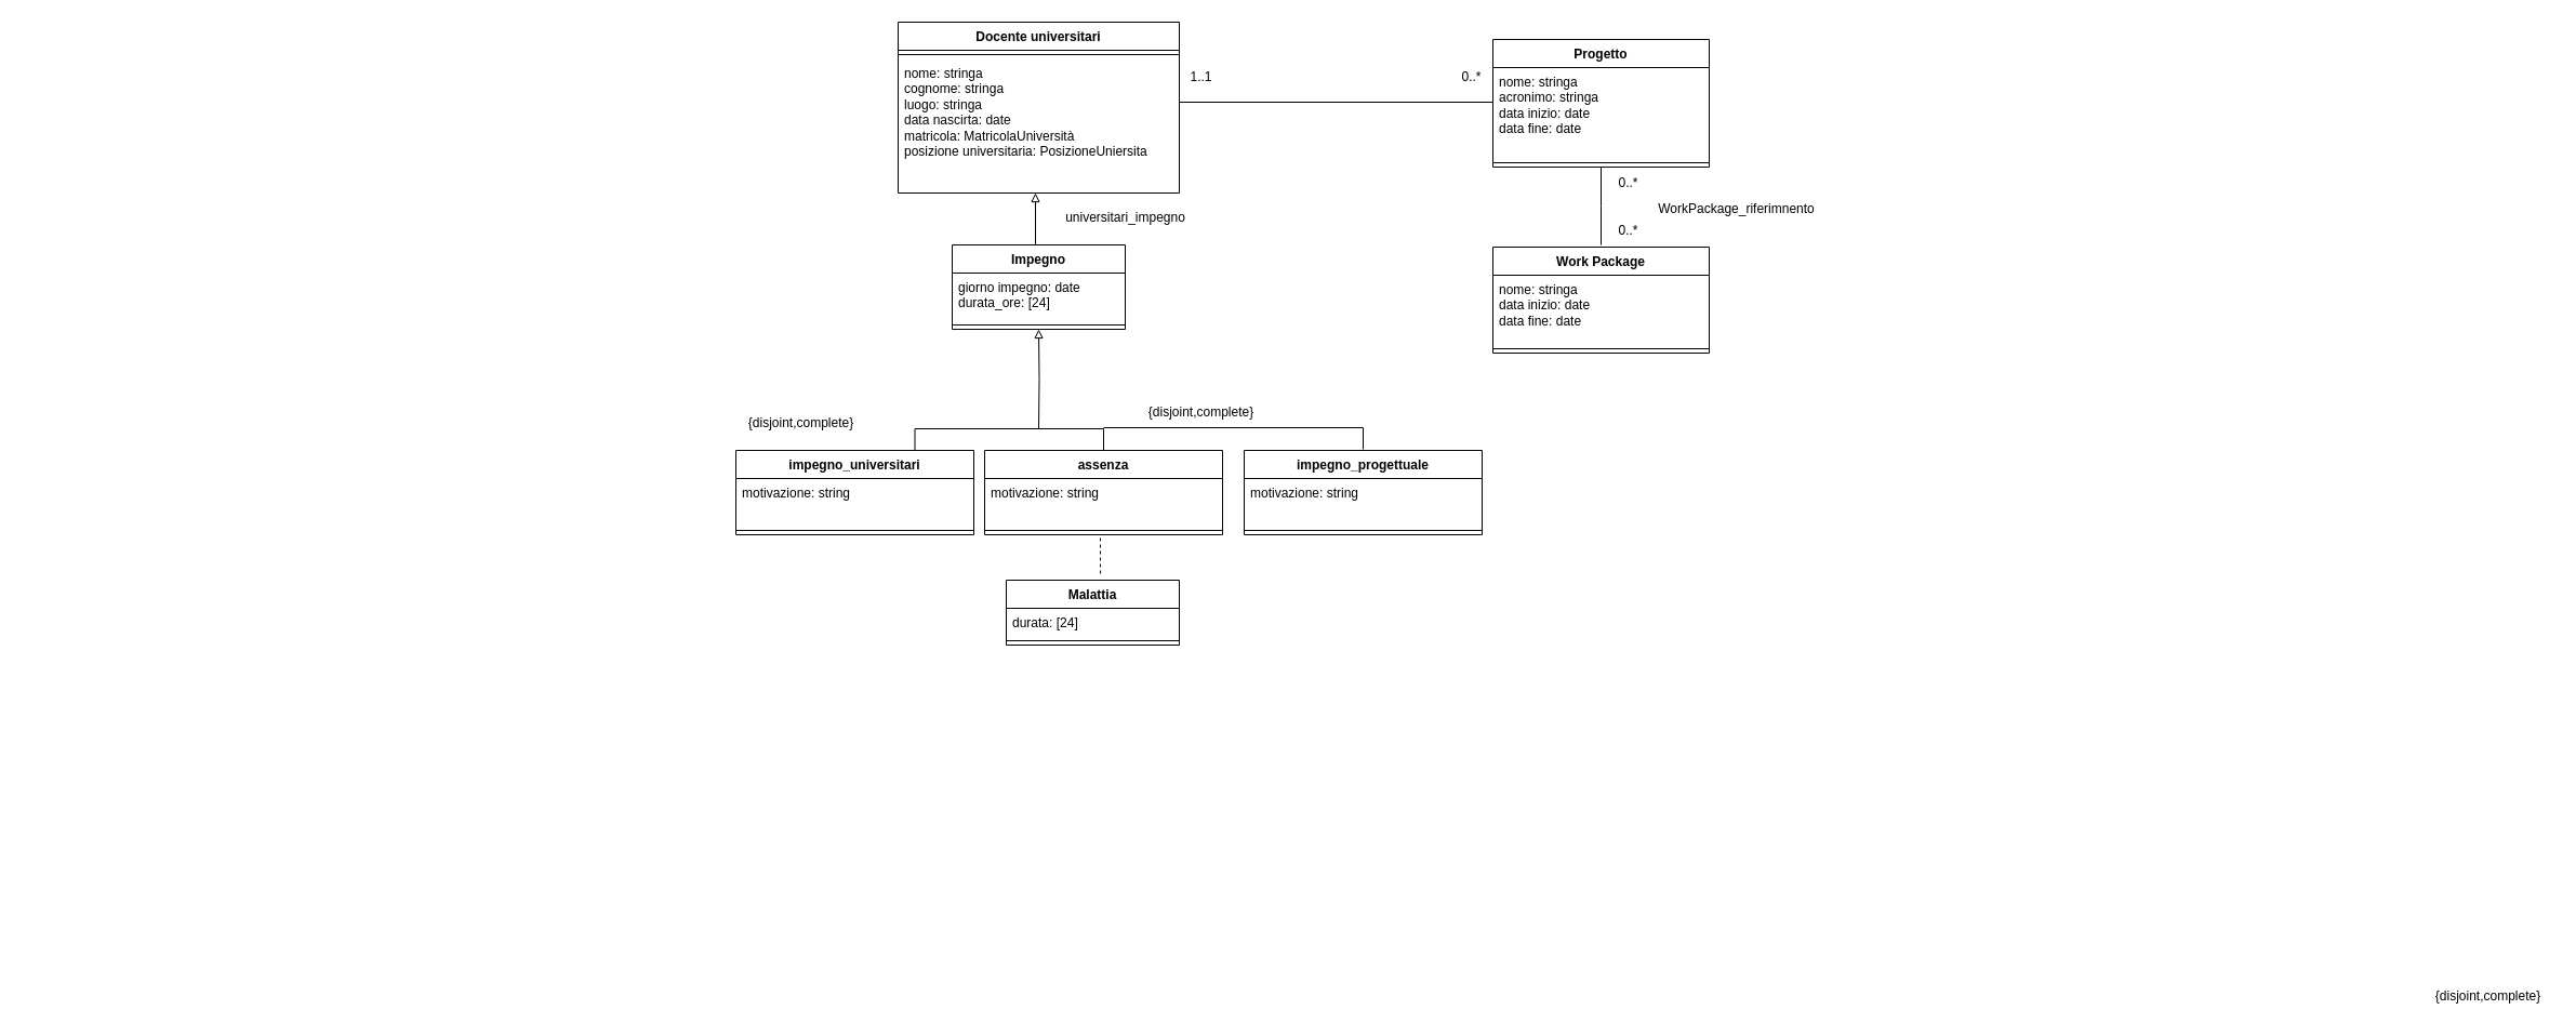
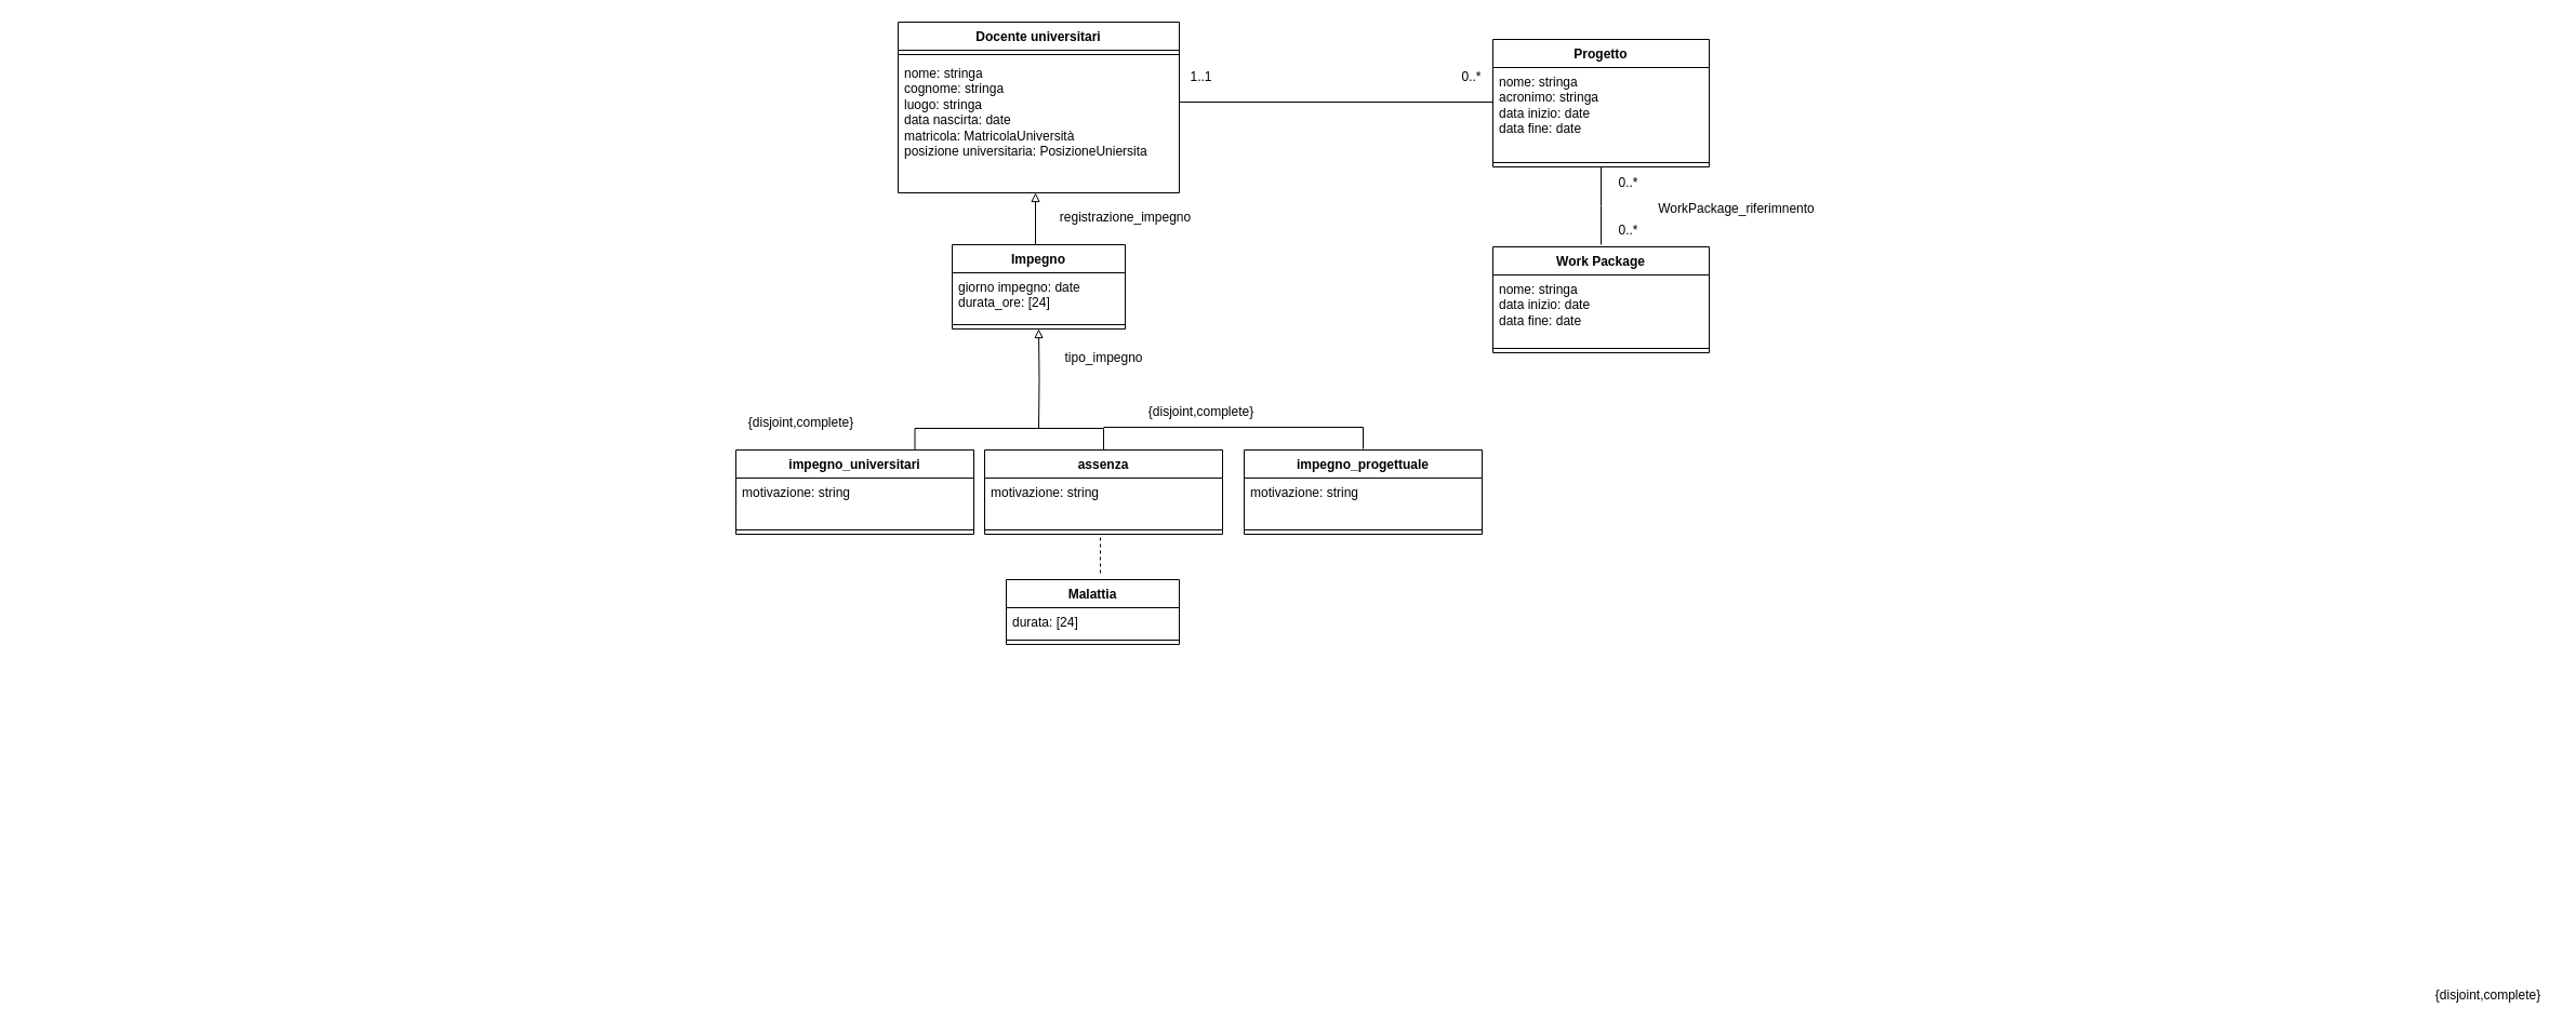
  <mxCell id="0" />
  <mxCell id="1" parent="0" />
  <mxCell id="2" style="edgeStyle=orthogonalEdgeStyle;rounded=0;orthogonalLoop=1;jettySize=auto;html=1;exitX=1;exitY=0.5;exitDx=0;exitDy=0;entryX=0;entryY=0.5;entryDx=0;entryDy=0;endArrow=none;endFill=0;" edge="1" parent="1"><mxGeometry relative="1" as="geometry"><mxPoint x="1090" y="97" as="sourcePoint" /><mxPoint x="1380" y="102" as="targetPoint" /><Array as="points"><mxPoint x="1090" y="94" /><mxPoint x="1380" y="94" /></Array></mxGeometry></mxCell>
  <mxCell id="3" value="Docente universitari" style="swimlane;fontStyle=1;align=center;verticalAlign=top;childLayout=stackLayout;horizontal=1;startSize=26;horizontalStack=0;resizeParent=1;resizeParentMax=0;resizeLast=0;collapsible=1;marginBottom=0;whiteSpace=wrap;html=1;" vertex="1" parent="1"><mxGeometry x="830" y="20" width="260" height="158" as="geometry" /></mxCell>
  <mxCell id="4" value="" style="line;strokeWidth=1;fillColor=none;align=left;verticalAlign=middle;spacingTop=-1;spacingLeft=3;spacingRight=3;rotatable=0;labelPosition=right;points=[];portConstraint=eastwest;strokeColor=inherit;" vertex="1" parent="3"><mxGeometry y="26" width="260" height="8" as="geometry" /></mxCell>
  <mxCell id="5" value="&lt;div&gt;nome: stringa&lt;/div&gt;&lt;div&gt;cognome: stringa&lt;br&gt;&lt;/div&gt;&lt;div&gt;luogo: stringa&lt;/div&gt;&lt;div&gt;data nascirta: date&lt;/div&gt;&lt;div&gt;matricola: MatricolaUniversità&lt;br&gt;&lt;/div&gt;posizione universitaria: PosizioneUniersita" style="text;strokeColor=none;fillColor=none;align=left;verticalAlign=top;spacingLeft=4;spacingRight=4;overflow=hidden;rotatable=0;points=[[0,0.5],[1,0.5]];portConstraint=eastwest;whiteSpace=wrap;html=1;" vertex="1" parent="3"><mxGeometry y="34" width="260" height="124" as="geometry" /></mxCell>
  <mxCell id="6" style="edgeStyle=orthogonalEdgeStyle;rounded=0;orthogonalLoop=1;jettySize=auto;html=1;exitX=0.5;exitY=1;exitDx=0;exitDy=0;endArrow=none;endFill=0;" edge="1" parent="1" source="7"><mxGeometry relative="1" as="geometry"><mxPoint x="1480" y="226" as="targetPoint" /></mxGeometry></mxCell>
  <mxCell id="7" value="Progetto" style="swimlane;fontStyle=1;align=center;verticalAlign=top;childLayout=stackLayout;horizontal=1;startSize=26;horizontalStack=0;resizeParent=1;resizeParentMax=0;resizeLast=0;collapsible=1;marginBottom=0;whiteSpace=wrap;html=1;" vertex="1" parent="1"><mxGeometry x="1380" y="36" width="200" height="118" as="geometry" /></mxCell>
  <mxCell id="8" value="&lt;div&gt;nome: stringa&lt;/div&gt;&lt;div&gt;acronimo: stringa&lt;/div&gt;&lt;div&gt;data inizio: date&lt;/div&gt;&lt;div&gt;data fine: date&lt;br&gt;&lt;/div&gt;&lt;div&gt;&lt;br&gt;&lt;/div&gt;" style="text;strokeColor=none;fillColor=none;align=left;verticalAlign=top;spacingLeft=4;spacingRight=4;overflow=hidden;rotatable=0;points=[[0,0.5],[1,0.5]];portConstraint=eastwest;whiteSpace=wrap;html=1;" vertex="1" parent="7"><mxGeometry y="26" width="200" height="84" as="geometry" /></mxCell>
  <mxCell id="9" value="" style="line;strokeWidth=1;fillColor=none;align=left;verticalAlign=middle;spacingTop=-1;spacingLeft=3;spacingRight=3;rotatable=0;labelPosition=right;points=[];portConstraint=eastwest;strokeColor=inherit;" vertex="1" parent="7"><mxGeometry y="110" width="200" height="8" as="geometry" /></mxCell>
  <mxCell id="10" value="Work Package" style="swimlane;fontStyle=1;align=center;verticalAlign=top;childLayout=stackLayout;horizontal=1;startSize=26;horizontalStack=0;resizeParent=1;resizeParentMax=0;resizeLast=0;collapsible=1;marginBottom=0;whiteSpace=wrap;html=1;" vertex="1" parent="1"><mxGeometry x="1380" y="228" width="200" height="98" as="geometry" /></mxCell>
  <mxCell id="11" value="&lt;div&gt;nome: stringa&lt;/div&gt;&lt;div&gt;data inizio: date&lt;/div&gt;&lt;div&gt;data fine: date&lt;br&gt;&lt;/div&gt;" style="text;strokeColor=none;fillColor=none;align=left;verticalAlign=top;spacingLeft=4;spacingRight=4;overflow=hidden;rotatable=0;points=[[0,0.5],[1,0.5]];portConstraint=eastwest;whiteSpace=wrap;html=1;" vertex="1" parent="10"><mxGeometry y="26" width="200" height="64" as="geometry" /></mxCell>
  <mxCell id="12" value="" style="line;strokeWidth=1;fillColor=none;align=left;verticalAlign=middle;spacingTop=-1;spacingLeft=3;spacingRight=3;rotatable=0;labelPosition=right;points=[];portConstraint=eastwest;strokeColor=inherit;" vertex="1" parent="10"><mxGeometry y="90" width="200" height="8" as="geometry" /></mxCell>
  <mxCell id="13" value="0..*" style="text;html=1;align=center;verticalAlign=middle;resizable=0;points=[];autosize=1;strokeColor=none;fillColor=none;" vertex="1" parent="1"><mxGeometry x="1485" y="154" width="40" height="30" as="geometry" /></mxCell>
  <mxCell id="14" value="0..*" style="text;html=1;align=center;verticalAlign=middle;resizable=0;points=[];autosize=1;strokeColor=none;fillColor=none;" vertex="1" parent="1"><mxGeometry x="1485" y="198" width="40" height="30" as="geometry" /></mxCell>
  <mxCell id="15" value="WorkPackage_riferimnento" style="text;html=1;align=center;verticalAlign=middle;resizable=0;points=[];autosize=1;strokeColor=none;fillColor=none;" vertex="1" parent="1"><mxGeometry x="1520" y="178" width="170" height="30" as="geometry" /></mxCell>
  <mxCell id="16" style="edgeStyle=orthogonalEdgeStyle;rounded=0;orthogonalLoop=1;jettySize=auto;html=1;exitX=0.5;exitY=0;exitDx=0;exitDy=0;entryX=0.5;entryY=0;entryDx=0;entryDy=0;endArrow=none;endFill=0;" edge="1" parent="1" target="21"><mxGeometry relative="1" as="geometry"><mxPoint x="780" y="426" as="sourcePoint" /></mxGeometry></mxCell>
  <mxCell id="17" value="impegno_universitari" style="swimlane;fontStyle=1;align=center;verticalAlign=top;childLayout=stackLayout;horizontal=1;startSize=26;horizontalStack=0;resizeParent=1;resizeParentMax=0;resizeLast=0;collapsible=1;marginBottom=0;whiteSpace=wrap;html=1;" vertex="1" parent="1"><mxGeometry x="680" y="416" width="220" height="78" as="geometry" /></mxCell>
  <mxCell id="18" value="&lt;div&gt;motivazione: string&lt;br&gt;&lt;/div&gt;" style="text;strokeColor=none;fillColor=none;align=left;verticalAlign=top;spacingLeft=4;spacingRight=4;overflow=hidden;rotatable=0;points=[[0,0.5],[1,0.5]];portConstraint=eastwest;whiteSpace=wrap;html=1;" vertex="1" parent="17"><mxGeometry y="26" width="220" height="44" as="geometry" /></mxCell>
  <mxCell id="19" value="" style="line;strokeWidth=1;fillColor=none;align=left;verticalAlign=middle;spacingTop=-1;spacingLeft=3;spacingRight=3;rotatable=0;labelPosition=right;points=[];portConstraint=eastwest;strokeColor=inherit;" vertex="1" parent="17"><mxGeometry y="70" width="220" height="8" as="geometry" /></mxCell>
  <mxCell id="20" style="edgeStyle=orthogonalEdgeStyle;rounded=0;orthogonalLoop=1;jettySize=auto;html=1;exitX=0.5;exitY=1;exitDx=0;exitDy=0;entryX=0.544;entryY=-0.05;entryDx=0;entryDy=0;entryPerimeter=0;endArrow=none;endFill=0;dashed=1;" edge="1" parent="1" source="21" target="40"><mxGeometry relative="1" as="geometry" /></mxCell>
  <mxCell id="21" value="assenza" style="swimlane;fontStyle=1;align=center;verticalAlign=top;childLayout=stackLayout;horizontal=1;startSize=26;horizontalStack=0;resizeParent=1;resizeParentMax=0;resizeLast=0;collapsible=1;marginBottom=0;whiteSpace=wrap;html=1;" vertex="1" parent="1"><mxGeometry x="910" y="416" width="220" height="78" as="geometry" /></mxCell>
  <mxCell id="22" value="&lt;div&gt;motivazione: string&lt;br&gt;&lt;/div&gt;" style="text;strokeColor=none;fillColor=none;align=left;verticalAlign=top;spacingLeft=4;spacingRight=4;overflow=hidden;rotatable=0;points=[[0,0.5],[1,0.5]];portConstraint=eastwest;whiteSpace=wrap;html=1;" vertex="1" parent="21"><mxGeometry y="26" width="220" height="44" as="geometry" /></mxCell>
  <mxCell id="23" value="" style="line;strokeWidth=1;fillColor=none;align=left;verticalAlign=middle;spacingTop=-1;spacingLeft=3;spacingRight=3;rotatable=0;labelPosition=right;points=[];portConstraint=eastwest;strokeColor=inherit;" vertex="1" parent="21"><mxGeometry y="70" width="220" height="8" as="geometry" /></mxCell>
  <mxCell id="24" style="edgeStyle=orthogonalEdgeStyle;rounded=0;orthogonalLoop=1;jettySize=auto;html=1;exitX=0.5;exitY=0;exitDx=0;exitDy=0;endArrow=none;endFill=0;" edge="1" parent="1"><mxGeometry relative="1" as="geometry"><mxPoint x="1020" y="395" as="targetPoint" /><mxPoint x="1260" y="415" as="sourcePoint" /><Array as="points"><mxPoint x="1260" y="395" /></Array></mxGeometry></mxCell>
  <mxCell id="25" value="impegno_progettuale" style="swimlane;fontStyle=1;align=center;verticalAlign=top;childLayout=stackLayout;horizontal=1;startSize=26;horizontalStack=0;resizeParent=1;resizeParentMax=0;resizeLast=0;collapsible=1;marginBottom=0;whiteSpace=wrap;html=1;" vertex="1" parent="1"><mxGeometry x="1150" y="416" width="220" height="78" as="geometry" /></mxCell>
  <mxCell id="26" value="&lt;div&gt;motivazione: string&lt;br&gt;&lt;/div&gt;" style="text;strokeColor=none;fillColor=none;align=left;verticalAlign=top;spacingLeft=4;spacingRight=4;overflow=hidden;rotatable=0;points=[[0,0.5],[1,0.5]];portConstraint=eastwest;whiteSpace=wrap;html=1;" vertex="1" parent="25"><mxGeometry y="26" width="220" height="44" as="geometry" /></mxCell>
  <mxCell id="27" value="" style="line;strokeWidth=1;fillColor=none;align=left;verticalAlign=middle;spacingTop=-1;spacingLeft=3;spacingRight=3;rotatable=0;labelPosition=right;points=[];portConstraint=eastwest;strokeColor=inherit;" vertex="1" parent="25"><mxGeometry y="70" width="220" height="8" as="geometry" /></mxCell>
  <mxCell id="28" value="{disjoint,complete}" style="text;html=1;align=center;verticalAlign=middle;resizable=0;points=[];autosize=1;strokeColor=none;fillColor=none;" vertex="1" parent="1"><mxGeometry x="680" y="376" width="120" height="30" as="geometry" /></mxCell>
  <mxCell id="29" value="{disjoint,complete}" style="text;html=1;align=center;verticalAlign=middle;resizable=0;points=[];autosize=1;strokeColor=none;fillColor=none;" vertex="1" parent="1"><mxGeometry x="1050" y="366" width="120" height="30" as="geometry" /></mxCell>
  <mxCell id="30" value="{disjoint,complete}" style="text;html=1;align=center;verticalAlign=middle;resizable=0;points=[];autosize=1;strokeColor=none;fillColor=none;" vertex="1" parent="1"><mxGeometry x="2240" y="906" width="120" height="30" as="geometry" /></mxCell>
  <mxCell id="31" style="edgeStyle=orthogonalEdgeStyle;rounded=0;orthogonalLoop=1;jettySize=auto;html=1;exitX=0.5;exitY=0;exitDx=0;exitDy=0;entryX=0.5;entryY=1;entryDx=0;entryDy=0;endArrow=block;endFill=0;" edge="1" parent="1"><mxGeometry relative="1" as="geometry"><mxPoint x="957" y="226" as="sourcePoint" /><mxPoint x="957" y="178" as="targetPoint" /></mxGeometry></mxCell>
  <mxCell id="32" style="edgeStyle=orthogonalEdgeStyle;rounded=0;orthogonalLoop=1;jettySize=auto;html=1;entryX=0.5;entryY=1;entryDx=0;entryDy=0;endArrow=block;endFill=0;" edge="1" parent="1" target="33"><mxGeometry relative="1" as="geometry"><mxPoint x="960" y="396" as="sourcePoint" /></mxGeometry></mxCell>
  <mxCell id="33" value="Impegno" style="swimlane;fontStyle=1;align=center;verticalAlign=top;childLayout=stackLayout;horizontal=1;startSize=26;horizontalStack=0;resizeParent=1;resizeParentMax=0;resizeLast=0;collapsible=1;marginBottom=0;whiteSpace=wrap;html=1;" vertex="1" parent="1"><mxGeometry x="880" y="226" width="160" height="78" as="geometry" /></mxCell>
  <mxCell id="34" value="&lt;div&gt;giorno impegno: date&lt;/div&gt;&lt;div&gt;durata_ore: [24]&lt;br&gt;&lt;/div&gt;" style="text;strokeColor=none;fillColor=none;align=left;verticalAlign=top;spacingLeft=4;spacingRight=4;overflow=hidden;rotatable=0;points=[[0,0.5],[1,0.5]];portConstraint=eastwest;whiteSpace=wrap;html=1;" vertex="1" parent="33"><mxGeometry y="26" width="160" height="44" as="geometry" /></mxCell>
  <mxCell id="35" value="" style="line;strokeWidth=1;fillColor=none;align=left;verticalAlign=middle;spacingTop=-1;spacingLeft=3;spacingRight=3;rotatable=0;labelPosition=right;points=[];portConstraint=eastwest;strokeColor=inherit;" vertex="1" parent="33"><mxGeometry y="70" width="160" height="8" as="geometry" /></mxCell>
- <mxCell id="36" value="universitari_impegno" style="text;html=1;align=center;verticalAlign=middle;resizable=0;points=[];autosize=1;strokeColor=none;fillColor=none;" vertex="1" parent="1"><mxGeometry x="970" y="186" width="140" height="30" as="geometry" /></mxCell>
+ <mxCell id="36" value="registrazione_impegno" style="text;html=1;align=center;verticalAlign=middle;resizable=0;points=[];autosize=1;strokeColor=none;fillColor=none;" vertex="1" parent="1"><mxGeometry x="970" y="186" width="140" height="30" as="geometry" /></mxCell>
+ <mxCell id="37" value="tipo_impegno" style="text;html=1;align=center;verticalAlign=middle;resizable=0;points=[];autosize=1;strokeColor=none;fillColor=none;" vertex="1" parent="1"><mxGeometry x="970" y="316" width="100" height="30" as="geometry" /></mxCell>
  <mxCell id="38" value="0..*" style="text;html=1;align=center;verticalAlign=middle;resizable=0;points=[];autosize=1;strokeColor=none;fillColor=none;" vertex="1" parent="1"><mxGeometry x="1340" y="56" width="40" height="30" as="geometry" /></mxCell>
  <mxCell id="39" value="1..1" style="text;html=1;align=center;verticalAlign=middle;resizable=0;points=[];autosize=1;strokeColor=none;fillColor=none;" vertex="1" parent="1"><mxGeometry x="1090" y="56" width="40" height="30" as="geometry" /></mxCell>
  <mxCell id="40" value="Malattia" style="swimlane;fontStyle=1;align=center;verticalAlign=top;childLayout=stackLayout;horizontal=1;startSize=26;horizontalStack=0;resizeParent=1;resizeParentMax=0;resizeLast=0;collapsible=1;marginBottom=0;whiteSpace=wrap;html=1;" vertex="1" parent="1"><mxGeometry x="930" y="536" width="160" height="60" as="geometry" /></mxCell>
  <mxCell id="41" value="durata: [24]" style="text;strokeColor=none;fillColor=none;align=left;verticalAlign=top;spacingLeft=4;spacingRight=4;overflow=hidden;rotatable=0;points=[[0,0.5],[1,0.5]];portConstraint=eastwest;whiteSpace=wrap;html=1;" vertex="1" parent="40"><mxGeometry y="26" width="160" height="26" as="geometry" /></mxCell>
  <mxCell id="42" value="" style="line;strokeWidth=1;fillColor=none;align=left;verticalAlign=middle;spacingTop=-1;spacingLeft=3;spacingRight=3;rotatable=0;labelPosition=right;points=[];portConstraint=eastwest;strokeColor=inherit;" vertex="1" parent="40"><mxGeometry y="52" width="160" height="8" as="geometry" /></mxCell>
  <mxCell id="43" value="&amp;nbsp;" style="text;whiteSpace=wrap;html=1;" vertex="1" parent="1"><mxGeometry x="600" y="136" width="40" height="40" as="geometry" /></mxCell>
  <mxCell id="44" value="&amp;nbsp;" style="text;whiteSpace=wrap;html=1;" vertex="1" parent="1"><mxGeometry x="20" y="226" width="40" height="40" as="geometry" /></mxCell>
